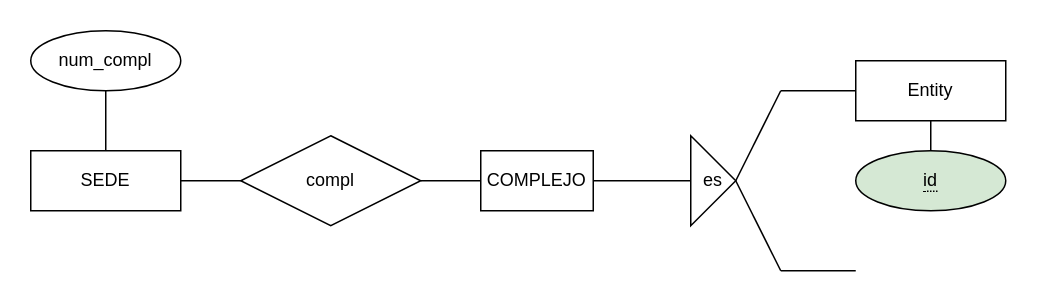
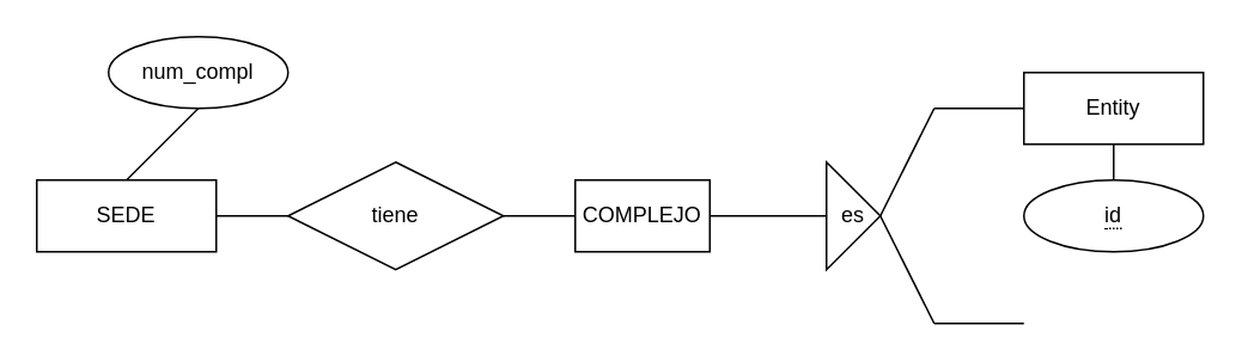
  <mxCell id="0" />
  <mxCell id="1" parent="0" />
  <mxCell id="2" value="SEDE" style="whiteSpace=wrap;html=1;align=center;" vertex="1" parent="1"><mxGeometry x="20" y="100" width="100" height="40" as="geometry" /></mxCell>
- <mxCell id="3" value="compl" style="shape=rhombus;perimeter=rhombusPerimeter;whiteSpace=wrap;html=1;align=center;" vertex="1" parent="1"><mxGeometry x="160" y="90" width="120" height="60" as="geometry" /></mxCell>
+ <mxCell id="3" value="tiene" style="shape=rhombus;perimeter=rhombusPerimeter;whiteSpace=wrap;html=1;align=center;" vertex="1" parent="1"><mxGeometry x="160" y="90" width="120" height="60" as="geometry" /></mxCell>
  <mxCell id="4" value="" style="endArrow=none;html=1;rounded=0;exitX=1;exitY=0.5;exitDx=0;exitDy=0;entryX=0;entryY=0.5;entryDx=0;entryDy=0;" edge="1" parent="1" source="2" target="3"><mxGeometry relative="1" as="geometry"><mxPoint x="110" y="200" as="sourcePoint" /><mxPoint x="270" y="200" as="targetPoint" /></mxGeometry></mxCell>
  <mxCell id="5" value="" style="endArrow=none;html=1;rounded=0;exitX=1;exitY=0.5;exitDx=0;exitDy=0;entryX=0;entryY=0.5;entryDx=0;entryDy=0;" edge="1" parent="1" source="3" target="6"><mxGeometry relative="1" as="geometry"><mxPoint x="280" y="140" as="sourcePoint" /><mxPoint x="280" y="130" as="targetPoint" /></mxGeometry></mxCell>
  <mxCell id="6" value="COMPLEJO" style="whiteSpace=wrap;html=1;align=center;" vertex="1" parent="1"><mxGeometry x="320" y="100" width="75" height="40" as="geometry" /></mxCell>
- <mxCell id="7" value="num_compl" style="ellipse;whiteSpace=wrap;html=1;align=center;" vertex="1" parent="1"><mxGeometry x="20" y="20" width="100" height="40" as="geometry" /></mxCell>
+ <mxCell id="7" value="num_compl" style="ellipse;whiteSpace=wrap;html=1;align=center;" vertex="1" parent="1"><mxGeometry x="60" y="20" width="100" height="40" as="geometry" /></mxCell>
  <mxCell id="8" value="" style="endArrow=none;html=1;rounded=0;exitX=0.5;exitY=0;exitDx=0;exitDy=0;entryX=0.5;entryY=1;entryDx=0;entryDy=0;" edge="1" parent="1" source="2" target="7"><mxGeometry relative="1" as="geometry"><mxPoint x="130" y="130" as="sourcePoint" /><mxPoint x="100" y="80" as="targetPoint" /></mxGeometry></mxCell>
  <mxCell id="9" value="" style="endArrow=none;html=1;rounded=0;exitX=1;exitY=0.5;exitDx=0;exitDy=0;entryX=0;entryY=0.5;entryDx=0;entryDy=0;" edge="1" parent="1" source="6" target="10"><mxGeometry relative="1" as="geometry"><mxPoint x="420" y="119.88" as="sourcePoint" /><mxPoint x="460" y="119.88" as="targetPoint" /></mxGeometry></mxCell>
  <mxCell id="10" value="es" style="triangle;whiteSpace=wrap;html=1;" vertex="1" parent="1"><mxGeometry x="460" y="90" width="30" height="60" as="geometry" /></mxCell>
  <mxCell id="11" value="" style="endArrow=none;html=1;rounded=0;exitX=1;exitY=0.5;exitDx=0;exitDy=0;" edge="1" parent="1" source="10"><mxGeometry width="50" height="50" relative="1" as="geometry"><mxPoint x="590" y="170" as="sourcePoint" /><mxPoint x="520" y="60" as="targetPoint" /></mxGeometry></mxCell>
  <mxCell id="12" value="" style="endArrow=none;html=1;rounded=0;entryX=1;entryY=0.5;entryDx=0;entryDy=0;" edge="1" parent="1" target="10"><mxGeometry width="50" height="50" relative="1" as="geometry"><mxPoint x="520" y="180" as="sourcePoint" /><mxPoint x="530" y="140" as="targetPoint" /></mxGeometry></mxCell>
  <mxCell id="13" value="" style="endArrow=none;html=1;rounded=0;entryX=0;entryY=0.5;entryDx=0;entryDy=0;" edge="1" parent="1" target="15"><mxGeometry width="50" height="50" relative="1" as="geometry"><mxPoint x="520" y="60" as="sourcePoint" /><mxPoint x="570" y="60" as="targetPoint" /></mxGeometry></mxCell>
  <mxCell id="14" value="" style="endArrow=none;html=1;rounded=0;" edge="1" parent="1"><mxGeometry width="50" height="50" relative="1" as="geometry"><mxPoint x="520" y="180" as="sourcePoint" /><mxPoint x="570" y="180" as="targetPoint" /></mxGeometry></mxCell>
  <mxCell id="15" value="Entity" style="whiteSpace=wrap;html=1;align=center;" vertex="1" parent="1"><mxGeometry x="570" y="40" width="100" height="40" as="geometry" /></mxCell>
- <mxCell id="16" value="&lt;span style=&quot;border-bottom: 1px dotted&quot;&gt;id&lt;/span&gt;" style="ellipse;whiteSpace=wrap;html=1;align=center;fillColor=#d5e8d4;" vertex="1" parent="1"><mxGeometry x="570" y="100" width="100" height="40" as="geometry" /></mxCell>
+ <mxCell id="16" value="&lt;span style=&quot;border-bottom: 1px dotted&quot;&gt;id&lt;/span&gt;" style="ellipse;whiteSpace=wrap;html=1;align=center;" vertex="1" parent="1"><mxGeometry x="570" y="100" width="100" height="40" as="geometry" /></mxCell>
  <mxCell id="17" value="" style="endArrow=none;html=1;rounded=0;entryX=0.5;entryY=1;entryDx=0;entryDy=0;exitX=0.5;exitY=0;exitDx=0;exitDy=0;" edge="1" parent="1" source="16" target="15"><mxGeometry width="50" height="50" relative="1" as="geometry"><mxPoint x="700" y="210" as="sourcePoint" /><mxPoint x="700" y="150" as="targetPoint" /></mxGeometry></mxCell>
